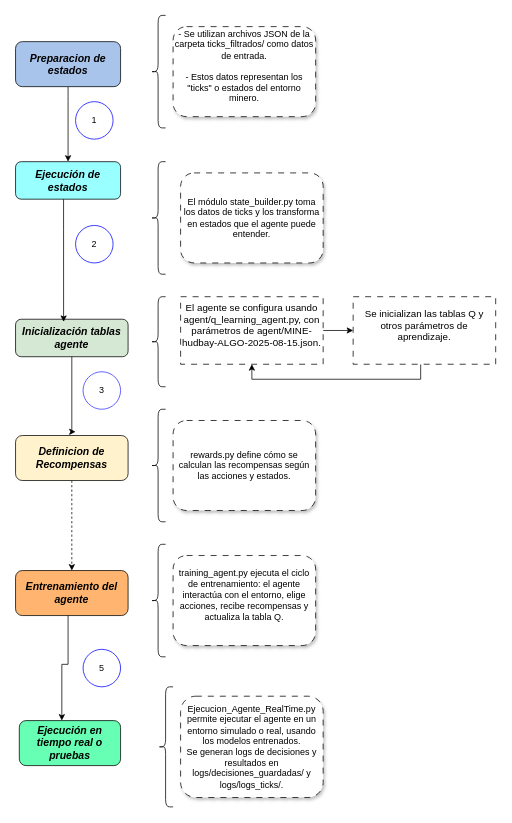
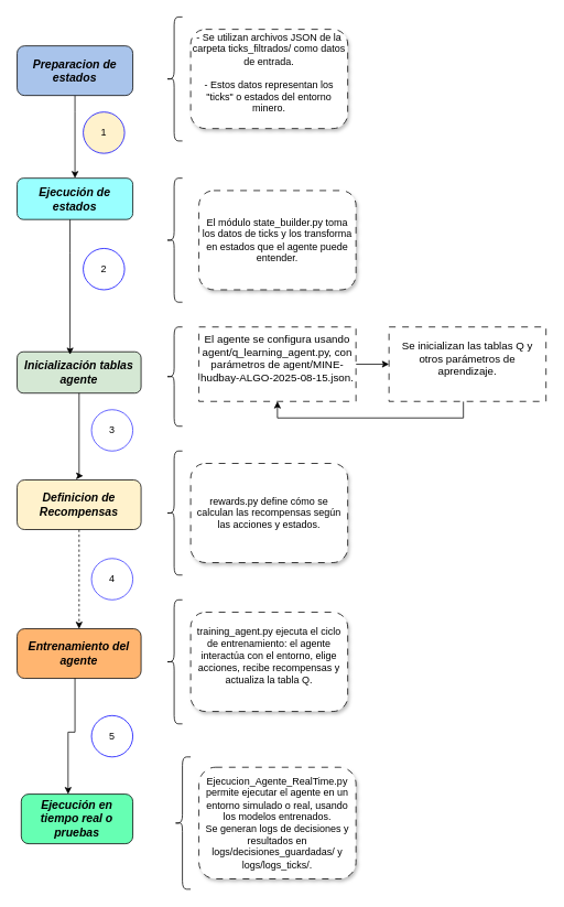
  <mxCell id="0" />
  <mxCell id="1" parent="0" />
  <mxCell id="2" style="edgeStyle=orthogonalEdgeStyle;rounded=0;orthogonalLoop=1;jettySize=auto;html=1;entryX=0.5;entryY=0;entryDx=0;entryDy=0;" edge="1" parent="1" source="3" target="5"><mxGeometry relative="1" as="geometry"><Array as="points"><mxPoint x="90" y="135" /><mxPoint x="90" y="135" /></Array></mxGeometry></mxCell>
  <mxCell id="3" value="&lt;b&gt;&lt;i&gt;&lt;font style=&quot;font-size: 14px;&quot;&gt;Preparacion de estados&lt;/font&gt;&lt;/i&gt;&lt;/b&gt;" style="rounded=1;whiteSpace=wrap;html=1;fontSize=12;glass=0;strokeWidth=1;shadow=0;fillColor=light-dark(#A9C4EB,var(--ge-dark-color, #121212));" parent="1" vertex="1"><mxGeometry x="20" y="55" width="140" height="60" as="geometry" /></mxCell>
  <mxCell id="4" value="- Se utilizan archivos JSON de la carpeta ticks_filtrados/ como datos de entrada.&lt;div&gt;&lt;br&gt;&lt;/div&gt;&lt;div&gt;&lt;div&gt;- Estos datos representan los &quot;ticks&quot; o estados del entorno minero.&lt;/div&gt;&lt;/div&gt;&lt;div&gt;&lt;br&gt;&lt;/div&gt;" style="rounded=1;whiteSpace=wrap;html=1;shadow=1;dashed=1;dashPattern=8 8;" vertex="1" parent="1"><mxGeometry x="230" y="35" width="190" height="120" as="geometry" /></mxCell>
  <mxCell id="5" value="&lt;b&gt;&lt;i&gt;&lt;font style=&quot;font-size: 14px;&quot;&gt;Ejecución de estados&lt;/font&gt;&lt;/i&gt;&lt;/b&gt;" style="rounded=1;whiteSpace=wrap;html=1;fontSize=12;glass=0;strokeWidth=1;shadow=0;fillColor=light-dark(#99FFFF,var(--ge-dark-color, #121212));" vertex="1" parent="1"><mxGeometry x="20" y="215" width="140" height="50" as="geometry" /></mxCell>
  <mxCell id="6" value="&lt;div&gt;El módulo state_builder.py toma los datos de ticks y los transforma en estados que el agente puede entender.&lt;/div&gt;" style="rounded=1;whiteSpace=wrap;html=1;shadow=1;glass=0;dashed=1;dashPattern=8 8;" vertex="1" parent="1"><mxGeometry x="240" y="230" width="190" height="120" as="geometry" /></mxCell>
  <mxCell id="7" value="" style="shape=curlyBracket;whiteSpace=wrap;html=1;rounded=1;labelPosition=left;verticalLabelPosition=middle;align=right;verticalAlign=middle;" vertex="1" parent="1"><mxGeometry x="200" y="20" width="20" height="150" as="geometry" /></mxCell>
  <mxCell id="8" value="" style="shape=curlyBracket;whiteSpace=wrap;html=1;rounded=1;labelPosition=left;verticalLabelPosition=middle;align=right;verticalAlign=middle;" vertex="1" parent="1"><mxGeometry x="200" y="215" width="20" height="150" as="geometry" /></mxCell>
  <mxCell id="9" value="&lt;div&gt;&lt;b&gt;&lt;i&gt;&lt;font style=&quot;font-size: 14px;&quot;&gt;Inicialización tablas agente&lt;/font&gt;&lt;/i&gt;&lt;/b&gt;&lt;/div&gt;" style="rounded=1;whiteSpace=wrap;html=1;fontSize=12;glass=0;strokeWidth=1;shadow=0;fillColor=light-dark(#D5E8D4,var(--ge-dark-color, #121212));" vertex="1" parent="1"><mxGeometry x="20" y="425" width="150" height="50" as="geometry" /></mxCell>
  <mxCell id="10" value="" style="edgeStyle=orthogonalEdgeStyle;rounded=0;orthogonalLoop=1;jettySize=auto;html=1;" edge="1" parent="1" source="11" target="14"><mxGeometry relative="1" as="geometry" /></mxCell>
  <mxCell id="11" value="&lt;div&gt;&lt;font style=&quot;font-size: 13px;&quot;&gt;El agente se configura usando agent/q_learning_agent.py, con parámetros de agent/MINE-hudbay-ALGO-2025-08-15.json.&lt;/font&gt;&lt;/div&gt;&lt;div&gt;&lt;br&gt;&lt;/div&gt;" style="rounded=0;whiteSpace=wrap;html=1;dashed=1;dashPattern=8 8;" vertex="1" parent="1"><mxGeometry x="240" y="395" width="190" height="90" as="geometry" /></mxCell>
  <mxCell id="12" value="" style="shape=curlyBracket;whiteSpace=wrap;html=1;rounded=1;labelPosition=left;verticalLabelPosition=middle;align=right;verticalAlign=middle;" vertex="1" parent="1"><mxGeometry x="200" y="395" width="20" height="120" as="geometry" /></mxCell>
  <mxCell id="13" style="edgeStyle=orthogonalEdgeStyle;rounded=0;orthogonalLoop=1;jettySize=auto;html=1;entryX=0.5;entryY=1;entryDx=0;entryDy=0;" edge="1" parent="1" source="14" target="11"><mxGeometry relative="1" as="geometry"><Array as="points"><mxPoint x="560" y="505" /><mxPoint x="335" y="505" /></Array></mxGeometry></mxCell>
  <mxCell id="14" value="&lt;div&gt;&lt;div&gt;&lt;font style=&quot;font-size: 13px;&quot;&gt;Se inicializan las tablas Q y otros parámetros de aprendizaje.&lt;/font&gt;&lt;/div&gt;&lt;/div&gt;&lt;div&gt;&lt;br&gt;&lt;/div&gt;" style="rounded=0;whiteSpace=wrap;html=1;dashed=1;dashPattern=8 8;" vertex="1" parent="1"><mxGeometry x="470" y="395" width="190" height="90" as="geometry" /></mxCell>
  <mxCell id="15" style="edgeStyle=orthogonalEdgeStyle;rounded=0;orthogonalLoop=1;jettySize=auto;html=1;entryX=0.427;entryY=0.071;entryDx=0;entryDy=0;entryPerimeter=0;" edge="1" parent="1" source="5" target="9"><mxGeometry relative="1" as="geometry"><Array as="points"><mxPoint x="84" y="305" /><mxPoint x="84" y="305" /></Array></mxGeometry></mxCell>
  <mxCell id="16" style="edgeStyle=orthogonalEdgeStyle;rounded=0;orthogonalLoop=1;jettySize=auto;html=1;entryX=0.5;entryY=0;entryDx=0;entryDy=0;dashed=1;" edge="1" parent="1" source="17" target="21"><mxGeometry relative="1" as="geometry" /></mxCell>
  <mxCell id="17" value="&lt;font style=&quot;font-size: 14px;&quot;&gt;&lt;b&gt;&lt;i&gt;Definicion de Recompensas&lt;/i&gt;&lt;/b&gt;&lt;/font&gt;" style="rounded=1;whiteSpace=wrap;html=1;fontSize=12;glass=0;strokeWidth=1;shadow=0;fillColor=light-dark(#FFF2CC,var(--ge-dark-color, #121212));" vertex="1" parent="1"><mxGeometry x="20" y="580" width="150" height="60" as="geometry" /></mxCell>
  <mxCell id="18" value="&lt;div&gt;rewards.py define cómo se calculan las recompensas según las acciones y estados.&lt;/div&gt;" style="rounded=1;whiteSpace=wrap;html=1;shadow=1;dashed=1;dashPattern=8 8;" vertex="1" parent="1"><mxGeometry x="230" y="560" width="190" height="120" as="geometry" /></mxCell>
  <mxCell id="19" value="" style="shape=curlyBracket;whiteSpace=wrap;html=1;rounded=1;labelPosition=left;verticalLabelPosition=middle;align=right;verticalAlign=middle;" vertex="1" parent="1"><mxGeometry x="200" y="545" width="20" height="150" as="geometry" /></mxCell>
  <mxCell id="20" style="edgeStyle=orthogonalEdgeStyle;rounded=0;orthogonalLoop=1;jettySize=auto;html=1;" edge="1" parent="1" source="9"><mxGeometry relative="1" as="geometry"><mxPoint x="100" y="575" as="targetPoint" /><Array as="points"><mxPoint x="95" y="575" /></Array></mxGeometry></mxCell>
  <mxCell id="21" value="&lt;div&gt;&lt;b&gt;&lt;i&gt;&lt;font style=&quot;font-size: 14px;&quot;&gt;Entrenamiento del agente&lt;/font&gt;&lt;/i&gt;&lt;/b&gt;&lt;/div&gt;" style="rounded=1;whiteSpace=wrap;html=1;fontSize=12;glass=0;strokeWidth=1;shadow=0;fillColor=light-dark(#FFB570,var(--ge-dark-color, #121212));" vertex="1" parent="1"><mxGeometry x="20" y="760" width="150" height="60" as="geometry" /></mxCell>
  <mxCell id="22" value="&lt;div&gt;training_agent.py ejecuta el ciclo de entrenamiento: el agente interactúa con el entorno, elige acciones, recibe recompensas y actualiza la tabla Q.&lt;/div&gt;&lt;div&gt;&lt;br&gt;&lt;/div&gt;" style="rounded=1;whiteSpace=wrap;html=1;dashed=1;dashPattern=8 8;shadow=1;" vertex="1" parent="1"><mxGeometry x="230" y="740" width="190" height="120" as="geometry" /></mxCell>
  <mxCell id="23" value="" style="shape=curlyBracket;whiteSpace=wrap;html=1;rounded=1;labelPosition=left;verticalLabelPosition=middle;align=right;verticalAlign=middle;" vertex="1" parent="1"><mxGeometry x="200" y="725" width="20" height="150" as="geometry" /></mxCell>
  <mxCell id="24" value="&lt;div&gt;&lt;b&gt;&lt;i&gt;&lt;font style=&quot;font-size: 14px;&quot;&gt;Ejecución en tiempo real o pruebas&lt;/font&gt;&lt;/i&gt;&lt;/b&gt;&lt;/div&gt;" style="rounded=1;whiteSpace=wrap;html=1;fontSize=12;glass=0;strokeWidth=1;shadow=0;fillColor=light-dark(#66FFB3,var(--ge-dark-color, #121212));" vertex="1" parent="1"><mxGeometry x="25" y="960" width="135" height="60" as="geometry" /></mxCell>
  <mxCell id="25" value="&lt;div&gt;&lt;div&gt;Ejecucion_Agente_RealTime.py permite ejecutar el agente en un entorno simulado o real, usando los modelos entrenados.&lt;/div&gt;&lt;div&gt;Se generan logs de decisiones y resultados en logs/decisiones_guardadas/ y logs/logs_ticks/.&lt;/div&gt;&lt;/div&gt;" style="rounded=1;whiteSpace=wrap;html=1;shadow=1;dashed=1;dashPattern=8 8;" vertex="1" parent="1"><mxGeometry x="240" y="927.5" width="190" height="135" as="geometry" /></mxCell>
  <mxCell id="26" value="" style="shape=curlyBracket;whiteSpace=wrap;html=1;rounded=1;labelPosition=left;verticalLabelPosition=middle;align=right;verticalAlign=middle;" vertex="1" parent="1"><mxGeometry x="210" y="915" width="20" height="160" as="geometry" /></mxCell>
- <mxCell id="27" value="1" style="ellipse;whiteSpace=wrap;html=1;aspect=fixed;strokeColor=light-dark(#0000FF,#FFFFFF);" vertex="1" parent="1"><mxGeometry x="100" y="135" width="50" height="50" as="geometry" /></mxCell>
+ <mxCell id="27" value="1" style="ellipse;whiteSpace=wrap;html=1;aspect=fixed;strokeColor=light-dark(#0000FF,#FFFFFF);fillColor=#fff2cc;" vertex="1" parent="1"><mxGeometry x="100" y="135" width="50" height="50" as="geometry" /></mxCell>
  <mxCell id="28" value="2" style="ellipse;whiteSpace=wrap;html=1;aspect=fixed;strokeColor=light-dark(#0000FF,#FFFFFF);" vertex="1" parent="1"><mxGeometry x="100" y="300" width="50" height="50" as="geometry" /></mxCell>
  <mxCell id="29" value="3" style="ellipse;whiteSpace=wrap;html=1;aspect=fixed;strokeColor=light-dark(#3333FF,#FFFFFF);" vertex="1" parent="1"><mxGeometry x="110" y="495" width="50" height="50" as="geometry" /></mxCell>
+ <mxCell id="30" value="4" style="ellipse;whiteSpace=wrap;html=1;aspect=fixed;strokeColor=light-dark(#3333FF,#FFFFFF);" vertex="1" parent="1"><mxGeometry x="110" y="675" width="50" height="50" as="geometry" /></mxCell>
  <mxCell id="31" style="edgeStyle=orthogonalEdgeStyle;rounded=0;orthogonalLoop=1;jettySize=auto;html=1;entryX=0.42;entryY=0;entryDx=0;entryDy=0;entryPerimeter=0;" edge="1" parent="1" source="21" target="24"><mxGeometry relative="1" as="geometry"><Array as="points"><mxPoint x="90" y="885" /><mxPoint x="82" y="885" /></Array></mxGeometry></mxCell>
  <mxCell id="32" value="5" style="ellipse;whiteSpace=wrap;html=1;aspect=fixed;strokeColor=light-dark(#0000FF,#FFFFFF);" vertex="1" parent="1"><mxGeometry x="110" y="865" width="50" height="50" as="geometry" /></mxCell>
